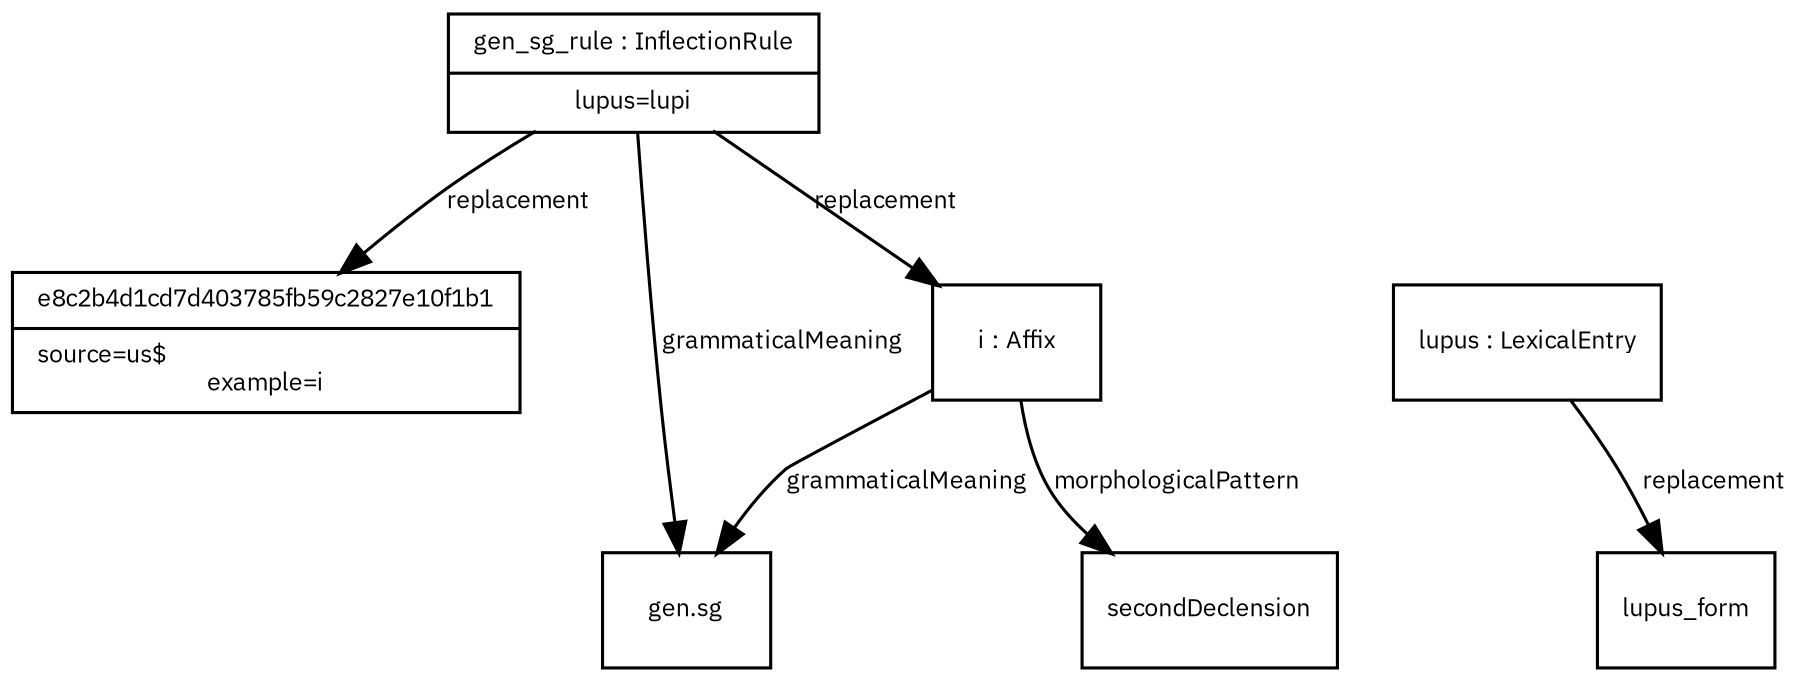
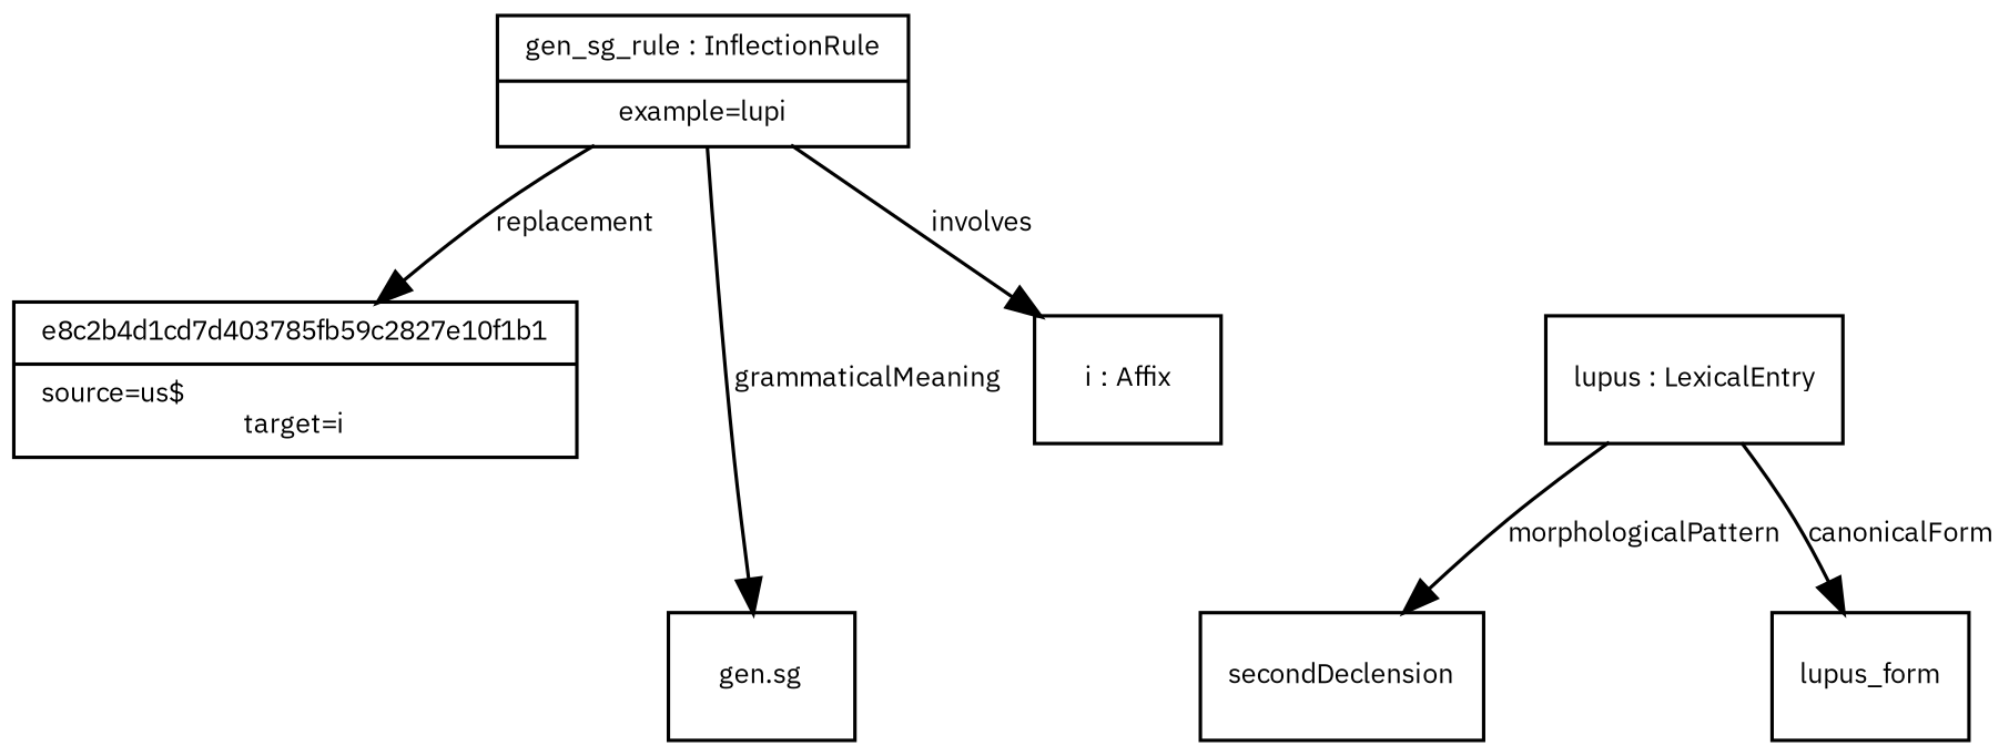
  digraph {
    fontname="IBM Plex Sans"
    fontsize=8
    node [fontname="IBM Plex Sans" fontsize=8 shape=record]
    edge [fontname="IBM Plex Sans" fontsize=8]
-   n1 [label="{e8c2b4d1cd7d403785fb59c2827e10f1b1|source=us$\lexample=i}"]
-   n2 [label="{gen_sg_rule : InflectionRule|lupus=lupi}"]
+   n1 [label="{e8c2b4d1cd7d403785fb59c2827e10f1b1|source=us$\ltarget=i}"]
+   n2 [label="{gen_sg_rule : InflectionRule|example=lupi}"]
    n3 [label="{gen.sg}"]
    n4 [label="{i : Affix}"]
    n5 [label="{secondDeclension}"]
    n6 [label="{lupus_form}"]
    n7 [label="{lupus : LexicalEntry}"]
    n2 -> n1 [label=replacement]
    n2 -> n3 [label=grammaticalMeaning]
-   n2 -> n4 [label=replacement]
-   n4 -> n3 [label=grammaticalMeaning]
-   n4 -> n5 [label=morphologicalPattern]
-   n7 -> n6 [label=replacement]
+   n2 -> n4 [label=involves]
+   n7 -> n5 [label=morphologicalPattern]
+   n7 -> n6 [label=canonicalForm]
  }
